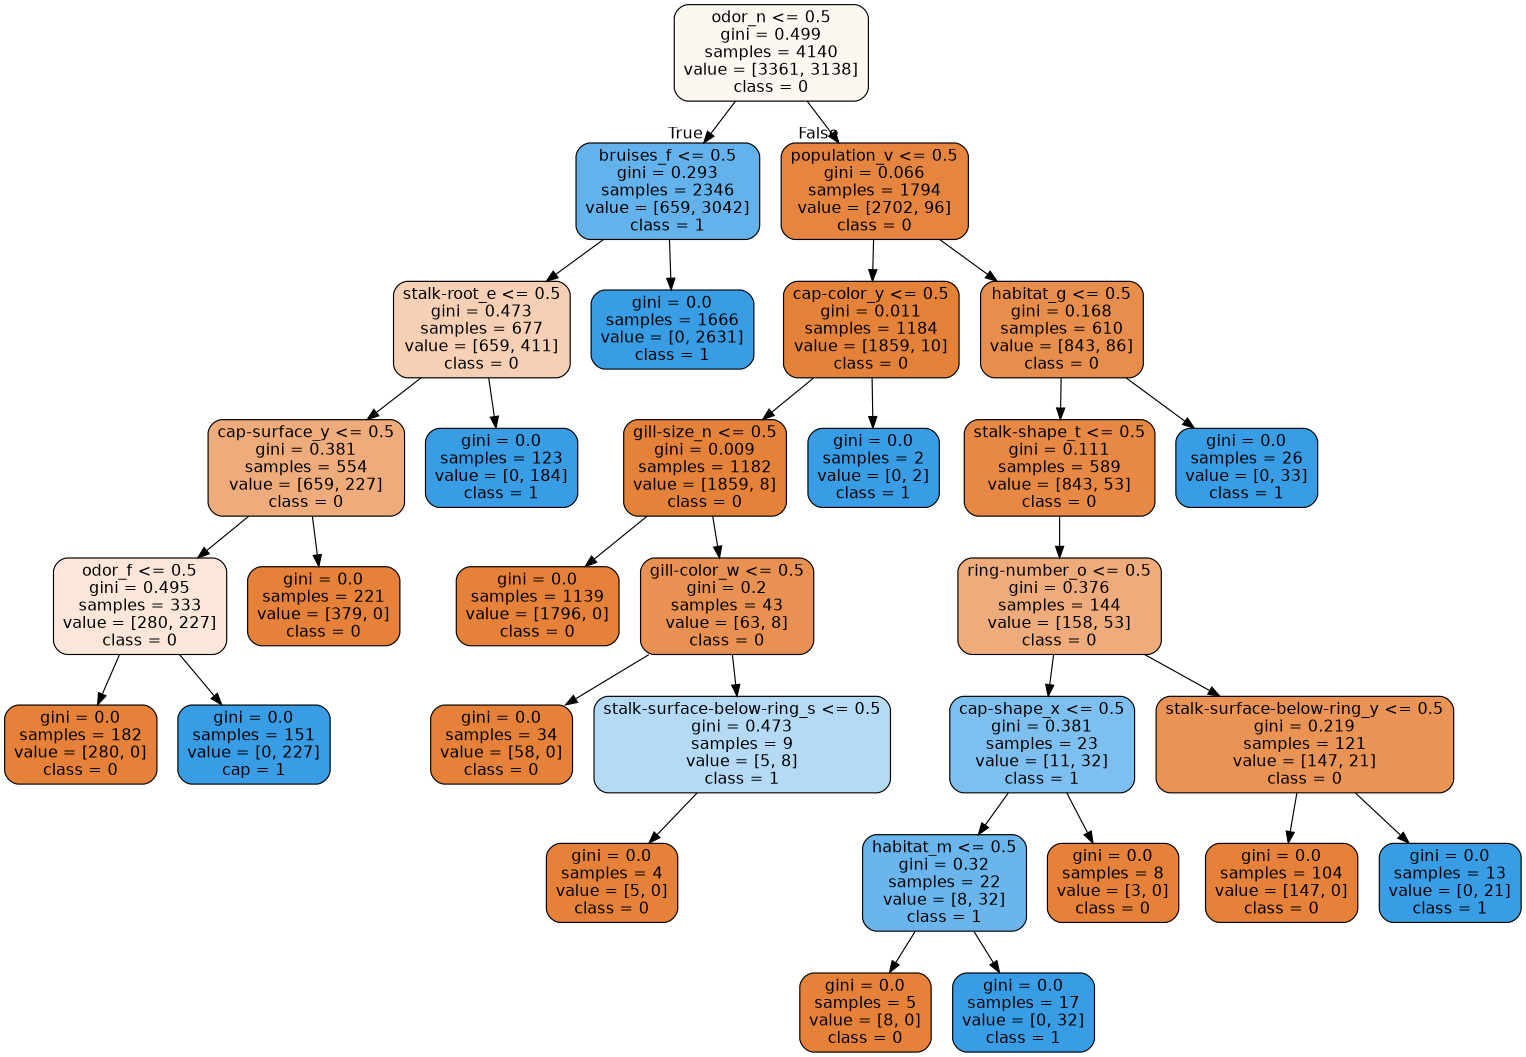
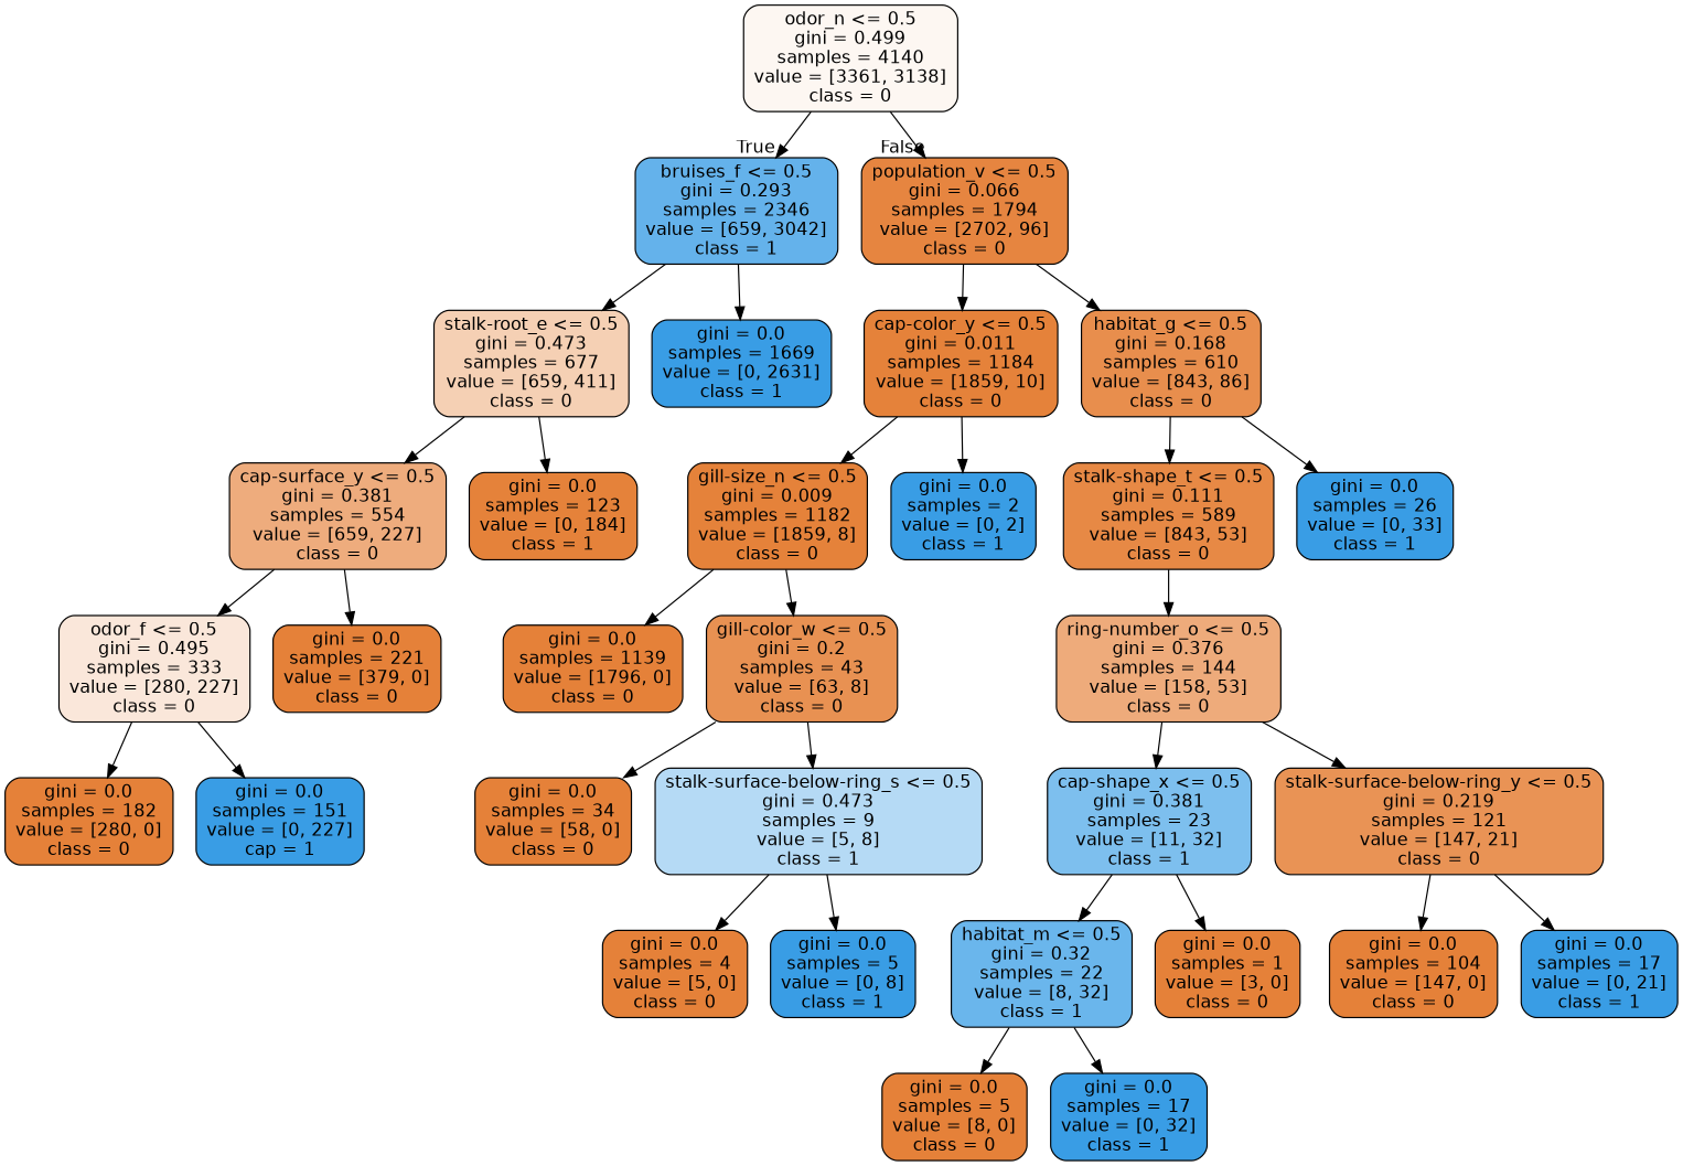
  digraph {
    node [color=black fillcolor="#399de5" fontname=helvetica shape=box style="filled, rounded"]
    edge [fontname=helvetica]
    n1 [fillcolor="#fdf7f2" label="odor_n <= 0.5\ngini = 0.499\nsamples = 4140\nvalue = [3361, 3138]\nclass = 0"]
    n2 [fillcolor="#64b2eb" label="bruises_f <= 0.5\ngini = 0.293\nsamples = 2346\nvalue = [659, 3042]\nclass = 1"]
    n3 [fillcolor="#e68540" label="population_v <= 0.5\ngini = 0.066\nsamples = 1794\nvalue = [2702, 96]\nclass = 0"]
    n4 [fillcolor="#f5d0b4" label="stalk-root_e <= 0.5\ngini = 0.473\nsamples = 677\nvalue = [659, 411]\nclass = 0"]
-   n5 [label="gini = 0.0\nsamples = 1666\nvalue = [0, 2631]\nclass = 1"]
+   n5 [label="gini = 0.0\nsamples = 1669\nvalue = [0, 2631]\nclass = 1"]
    n6 [fillcolor="#e5823a" label="cap-color_y <= 0.5\ngini = 0.011\nsamples = 1184\nvalue = [1859, 10]\nclass = 0"]
    n7 [fillcolor="#e88e4d" label="habitat_g <= 0.5\ngini = 0.168\nsamples = 610\nvalue = [843, 86]\nclass = 0"]
    n8 [fillcolor="#eeac7d" label="cap-surface_y <= 0.5\ngini = 0.381\nsamples = 554\nvalue = [659, 227]\nclass = 0"]
-   n9 [label="gini = 0.0\nsamples = 123\nvalue = [0, 184]\nclass = 1"]
+   n9 [fillcolor="#e5823a" label="gini = 0.0\nsamples = 123\nvalue = [0, 184]\nclass = 1"]
    n10 [fillcolor="#fae7da" label="odor_f <= 0.5\ngini = 0.495\nsamples = 333\nvalue = [280, 227]\nclass = 0"]
    n11 [fillcolor="#e58139" label="gini = 0.0\nsamples = 221\nvalue = [379, 0]\nclass = 0"]
    n12 [fillcolor="#e58139" label="gini = 0.0\nsamples = 182\nvalue = [280, 0]\nclass = 0"]
    n13 [label="gini = 0.0\nsamples = 151\nvalue = [0, 227]\ncap = 1"]
    n14 [fillcolor="#e5823a" label="gill-size_n <= 0.5\ngini = 0.009\nsamples = 1182\nvalue = [1859, 8]\nclass = 0"]
    n15 [label="gini = 0.0\nsamples = 2\nvalue = [0, 2]\nclass = 1"]
    n16 [fillcolor="#e78945" label="stalk-shape_t <= 0.5\ngini = 0.111\nsamples = 589\nvalue = [843, 53]\nclass = 0"]
    n17 [label="gini = 0.0\nsamples = 26\nvalue = [0, 33]\nclass = 1"]
    n18 [fillcolor="#e58139" label="gini = 0.0\nsamples = 1139\nvalue = [1796, 0]\nclass = 0"]
    n19 [fillcolor="#e89152" label="gill-color_w <= 0.5\ngini = 0.2\nsamples = 43\nvalue = [63, 8]\nclass = 0"]
    n20 [fillcolor="#e58139" label="gini = 0.0\nsamples = 34\nvalue = [58, 0]\nclass = 0"]
    n21 [fillcolor="#b5daf5" label="stalk-surface-below-ring_s <= 0.5\ngini = 0.473\nsamples = 9\nvalue = [5, 8]\nclass = 1"]
    n22 [fillcolor="#e58139" label="gini = 0.0\nsamples = 4\nvalue = [5, 0]\nclass = 0"]
+   n23 [label="gini = 0.0\nsamples = 5\nvalue = [0, 8]\nclass = 1"]
    n24 [fillcolor="#eeab7b" label="ring-number_o <= 0.5\ngini = 0.376\nsamples = 144\nvalue = [158, 53]\nclass = 0"]
    n25 [fillcolor="#7dbfee" label="cap-shape_x <= 0.5\ngini = 0.381\nsamples = 23\nvalue = [11, 32]\nclass = 1"]
    n26 [fillcolor="#e99355" label="stalk-surface-below-ring_y <= 0.5\ngini = 0.219\nsamples = 121\nvalue = [147, 21]\nclass = 0"]
    n27 [fillcolor="#6ab6ec" label="habitat_m <= 0.5\ngini = 0.32\nsamples = 22\nvalue = [8, 32]\nclass = 1"]
-   n28 [fillcolor="#e58139" label="gini = 0.0\nsamples = 8\nvalue = [3, 0]\nclass = 0"]
+   n28 [fillcolor="#e58139" label="gini = 0.0\nsamples = 1\nvalue = [3, 0]\nclass = 0"]
    n29 [fillcolor="#e58139" label="gini = 0.0\nsamples = 104\nvalue = [147, 0]\nclass = 0"]
-   n30 [label="gini = 0.0\nsamples = 13\nvalue = [0, 21]\nclass = 1"]
+   n30 [label="gini = 0.0\nsamples = 17\nvalue = [0, 21]\nclass = 1"]
    n31 [fillcolor="#e58139" label="gini = 0.0\nsamples = 5\nvalue = [8, 0]\nclass = 0"]
    n32 [label="gini = 0.0\nsamples = 17\nvalue = [0, 32]\nclass = 1"]
    n1 -> n2 [headlabel=True labelangle=45 labeldistance=2.5]
    n1 -> n3 [headlabel=False labelangle=-45 labeldistance=2.5]
    n2 -> n4
    n2 -> n5
    n3 -> n6
    n3 -> n7
    n4 -> n8
    n4 -> n9
    n6 -> n14
    n6 -> n15
    n7 -> n16
    n7 -> n17
    n8 -> n10
    n8 -> n11
    n10 -> n12
    n10 -> n13
    n14 -> n18
    n14 -> n19
    n16 -> n24
    n19 -> n20
    n19 -> n21
    n21 -> n22
+   n21 -> n23
    n24 -> n25
    n24 -> n26
    n25 -> n27
    n25 -> n28
    n26 -> n29
    n26 -> n30
    n27 -> n31
    n27 -> n32
  }
